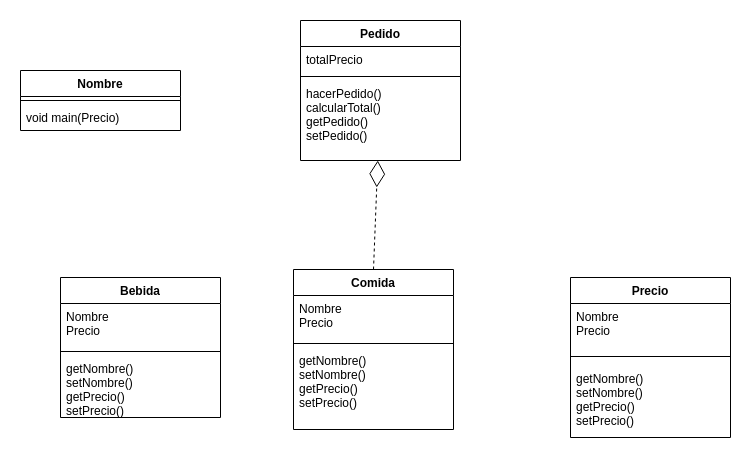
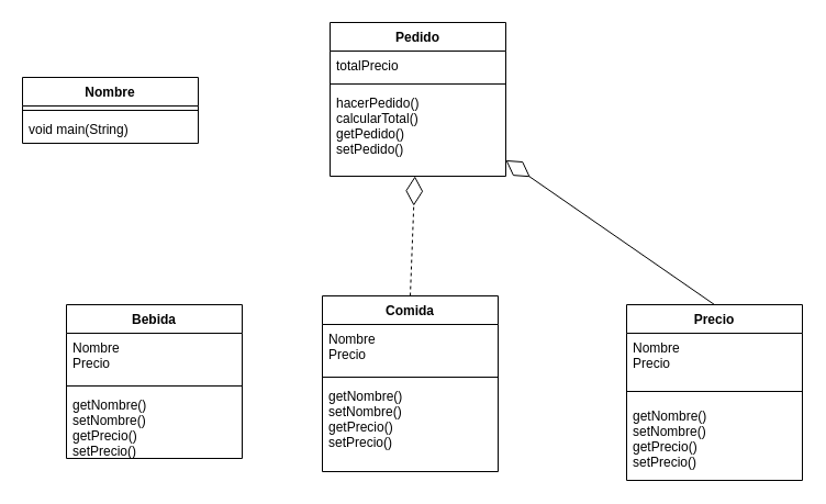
  <mxCell id="0" />
  <mxCell id="1" parent="0" />
  <mxCell id="2" value="Pedido" style="swimlane;fontStyle=1;align=center;verticalAlign=top;childLayout=stackLayout;horizontal=1;startSize=26;horizontalStack=0;resizeParent=1;resizeParentMax=0;resizeLast=0;collapsible=1;marginBottom=0;" vertex="1" parent="1"><mxGeometry x="300" y="20" width="160" height="140" as="geometry" /></mxCell>
  <mxCell id="3" value="totalPrecio" style="text;strokeColor=none;fillColor=none;align=left;verticalAlign=top;spacingLeft=4;spacingRight=4;overflow=hidden;rotatable=0;points=[[0,0.5],[1,0.5]];portConstraint=eastwest;" vertex="1" parent="2"><mxGeometry y="26" width="160" height="26" as="geometry" /></mxCell>
  <mxCell id="4" value="" style="line;strokeWidth=1;fillColor=none;align=left;verticalAlign=middle;spacingTop=-1;spacingLeft=3;spacingRight=3;rotatable=0;labelPosition=right;points=[];portConstraint=eastwest;" vertex="1" parent="2"><mxGeometry y="52" width="160" height="8" as="geometry" /></mxCell>
  <mxCell id="5" value="hacerPedido()&#10;calcularTotal()&#10;getPedido()&#10;setPedido()" style="text;strokeColor=none;fillColor=none;align=left;verticalAlign=top;spacingLeft=4;spacingRight=4;overflow=hidden;rotatable=0;points=[[0,0.5],[1,0.5]];portConstraint=eastwest;" vertex="1" parent="2"><mxGeometry y="60" width="160" height="80" as="geometry" /></mxCell>
  <mxCell id="6" value="Bebida" style="swimlane;fontStyle=1;align=center;verticalAlign=top;childLayout=stackLayout;horizontal=1;startSize=26;horizontalStack=0;resizeParent=1;resizeParentMax=0;resizeLast=0;collapsible=1;marginBottom=0;" vertex="1" parent="1"><mxGeometry x="60" y="277" width="160" height="140" as="geometry" /></mxCell>
  <mxCell id="7" value="Nombre&#10;Precio&#10;" style="text;strokeColor=none;fillColor=none;align=left;verticalAlign=top;spacingLeft=4;spacingRight=4;overflow=hidden;rotatable=0;points=[[0,0.5],[1,0.5]];portConstraint=eastwest;" vertex="1" parent="6"><mxGeometry y="26" width="160" height="44" as="geometry" /></mxCell>
  <mxCell id="8" value="" style="line;strokeWidth=1;fillColor=none;align=left;verticalAlign=middle;spacingTop=-1;spacingLeft=3;spacingRight=3;rotatable=0;labelPosition=right;points=[];portConstraint=eastwest;" vertex="1" parent="6"><mxGeometry y="70" width="160" height="8" as="geometry" /></mxCell>
  <mxCell id="9" value="getNombre()&#10;setNombre()&#10;getPrecio()&#10;setPrecio()" style="text;strokeColor=none;fillColor=none;align=left;verticalAlign=top;spacingLeft=4;spacingRight=4;overflow=hidden;rotatable=0;points=[[0,0.5],[1,0.5]];portConstraint=eastwest;" vertex="1" parent="6"><mxGeometry y="78" width="160" height="62" as="geometry" /></mxCell>
  <mxCell id="10" value="Comida" style="swimlane;fontStyle=1;align=center;verticalAlign=top;childLayout=stackLayout;horizontal=1;startSize=26;horizontalStack=0;resizeParent=1;resizeParentMax=0;resizeLast=0;collapsible=1;marginBottom=0;" vertex="1" parent="1"><mxGeometry x="293" y="269" width="160" height="160" as="geometry" /></mxCell>
  <mxCell id="11" value="Nombre&#10;Precio&#10;" style="text;strokeColor=none;fillColor=none;align=left;verticalAlign=top;spacingLeft=4;spacingRight=4;overflow=hidden;rotatable=0;points=[[0,0.5],[1,0.5]];portConstraint=eastwest;" vertex="1" parent="10"><mxGeometry y="26" width="160" height="44" as="geometry" /></mxCell>
  <mxCell id="12" value="" style="line;strokeWidth=1;fillColor=none;align=left;verticalAlign=middle;spacingTop=-1;spacingLeft=3;spacingRight=3;rotatable=0;labelPosition=right;points=[];portConstraint=eastwest;" vertex="1" parent="10"><mxGeometry y="70" width="160" height="8" as="geometry" /></mxCell>
  <mxCell id="13" value="getNombre()&#10;setNombre()&#10;getPrecio()&#10;setPrecio()" style="text;strokeColor=none;fillColor=none;align=left;verticalAlign=top;spacingLeft=4;spacingRight=4;overflow=hidden;rotatable=0;points=[[0,0.5],[1,0.5]];portConstraint=eastwest;" vertex="1" parent="10"><mxGeometry y="78" width="160" height="82" as="geometry" /></mxCell>
  <mxCell id="14" value="Precio" style="swimlane;fontStyle=1;align=center;verticalAlign=top;childLayout=stackLayout;horizontal=1;startSize=26;horizontalStack=0;resizeParent=1;resizeParentMax=0;resizeLast=0;collapsible=1;marginBottom=0;" vertex="1" parent="1"><mxGeometry x="570" y="277" width="160" height="160" as="geometry" /></mxCell>
  <mxCell id="15" value="Nombre&#10;Precio&#10;" style="text;strokeColor=none;fillColor=none;align=left;verticalAlign=top;spacingLeft=4;spacingRight=4;overflow=hidden;rotatable=0;points=[[0,0.5],[1,0.5]];portConstraint=eastwest;" vertex="1" parent="14"><mxGeometry y="26" width="160" height="44" as="geometry" /></mxCell>
  <mxCell id="16" value="" style="line;strokeWidth=1;fillColor=none;align=left;verticalAlign=middle;spacingTop=-1;spacingLeft=3;spacingRight=3;rotatable=0;labelPosition=right;points=[];portConstraint=eastwest;" vertex="1" parent="14"><mxGeometry y="70" width="160" height="18" as="geometry" /></mxCell>
  <mxCell id="17" value="getNombre()&#10;setNombre()&#10;getPrecio()&#10;setPrecio()" style="text;strokeColor=none;fillColor=none;align=left;verticalAlign=top;spacingLeft=4;spacingRight=4;overflow=hidden;rotatable=0;points=[[0,0.5],[1,0.5]];portConstraint=eastwest;" vertex="1" parent="14"><mxGeometry y="88" width="160" height="72" as="geometry" /></mxCell>
  <mxCell id="18" value="" style="endArrow=diamondThin;endFill=0;endSize=24;html=1;exitX=0.5;exitY=0;exitDx=0;exitDy=0;dashed=1;" edge="1" parent="1" source="10" target="2"><mxGeometry width="160" relative="1" as="geometry"><mxPoint x="510" y="160" as="sourcePoint" /><mxPoint x="670" y="160" as="targetPoint" /></mxGeometry></mxCell>
  <mxCell id="19" value="Nombre" style="swimlane;fontStyle=1;align=center;verticalAlign=top;childLayout=stackLayout;horizontal=1;startSize=26;horizontalStack=0;resizeParent=1;resizeParentMax=0;resizeLast=0;collapsible=1;marginBottom=0;" vertex="1" parent="1"><mxGeometry x="20" y="70" width="160" height="60" as="geometry" /></mxCell>
  <mxCell id="20" value="" style="line;strokeWidth=1;fillColor=none;align=left;verticalAlign=middle;spacingTop=-1;spacingLeft=3;spacingRight=3;rotatable=0;labelPosition=right;points=[];portConstraint=eastwest;" vertex="1" parent="19"><mxGeometry y="26" width="160" height="8" as="geometry" /></mxCell>
- <mxCell id="21" value="void main(Precio)" style="text;strokeColor=none;fillColor=none;align=left;verticalAlign=top;spacingLeft=4;spacingRight=4;overflow=hidden;rotatable=0;points=[[0,0.5],[1,0.5]];portConstraint=eastwest;" vertex="1" parent="19"><mxGeometry y="34" width="160" height="26" as="geometry" /></mxCell>
+ <mxCell id="21" value="void main(String)" style="text;strokeColor=none;fillColor=none;align=left;verticalAlign=top;spacingLeft=4;spacingRight=4;overflow=hidden;rotatable=0;points=[[0,0.5],[1,0.5]];portConstraint=eastwest;" vertex="1" parent="19"><mxGeometry y="34" width="160" height="26" as="geometry" /></mxCell>
+ <mxCell id="22" value="" style="endArrow=diamondThin;endFill=0;endSize=24;html=1;exitX=0.5;exitY=0;exitDx=0;exitDy=0;" edge="1" parent="1" source="14" target="2"><mxGeometry width="160" relative="1" as="geometry"><mxPoint x="600" y="239" as="sourcePoint" /><mxPoint x="604.263" y="130" as="targetPoint" /></mxGeometry></mxCell>
